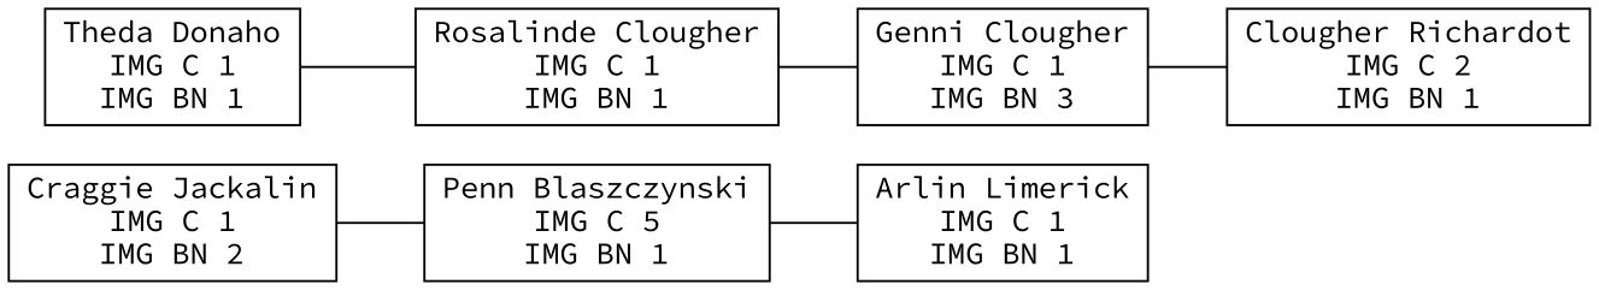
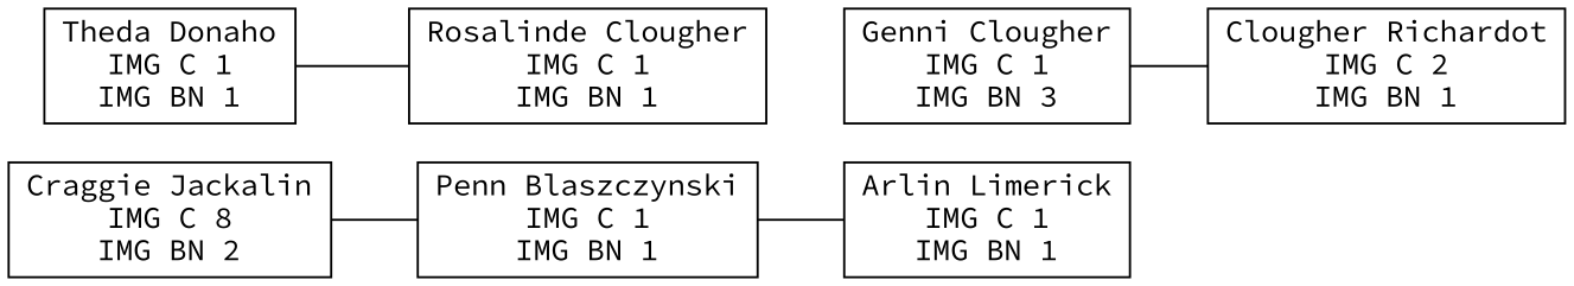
  digraph {
    fontname="Source Code Pro"
    rankdir=LR
    node [fontname="Source Code Pro" shape=box]
    edge [arrowhead=none fontname="Source Code Pro"]
-   n1 [label="Craggie Jackalin\nIMG C 1\nIMG BN 2"]
-   n2 [label="Penn Blaszczynski\nIMG C 5\nIMG BN 1"]
+   n1 [label="Craggie Jackalin\nIMG C 8\nIMG BN 2"]
+   n2 [label="Penn Blaszczynski\nIMG C 1\nIMG BN 1"]
    n3 [label="Arlin Limerick\nIMG C 1\nIMG BN 1"]
    n4 [label="Theda Donaho\nIMG C 1\nIMG BN 1"]
    n5 [label="Rosalinde Clougher\nIMG C 1\nIMG BN 1"]
    n6 [label="Genni Clougher\nIMG C 1\nIMG BN 3"]
    n7 [label="Clougher Richardot\nIMG C 2\nIMG BN 1"]
    n1 -> n2
    n2 -> n3
    n4 -> n5
-   n5 -> n6
    n6 -> n7
  }
